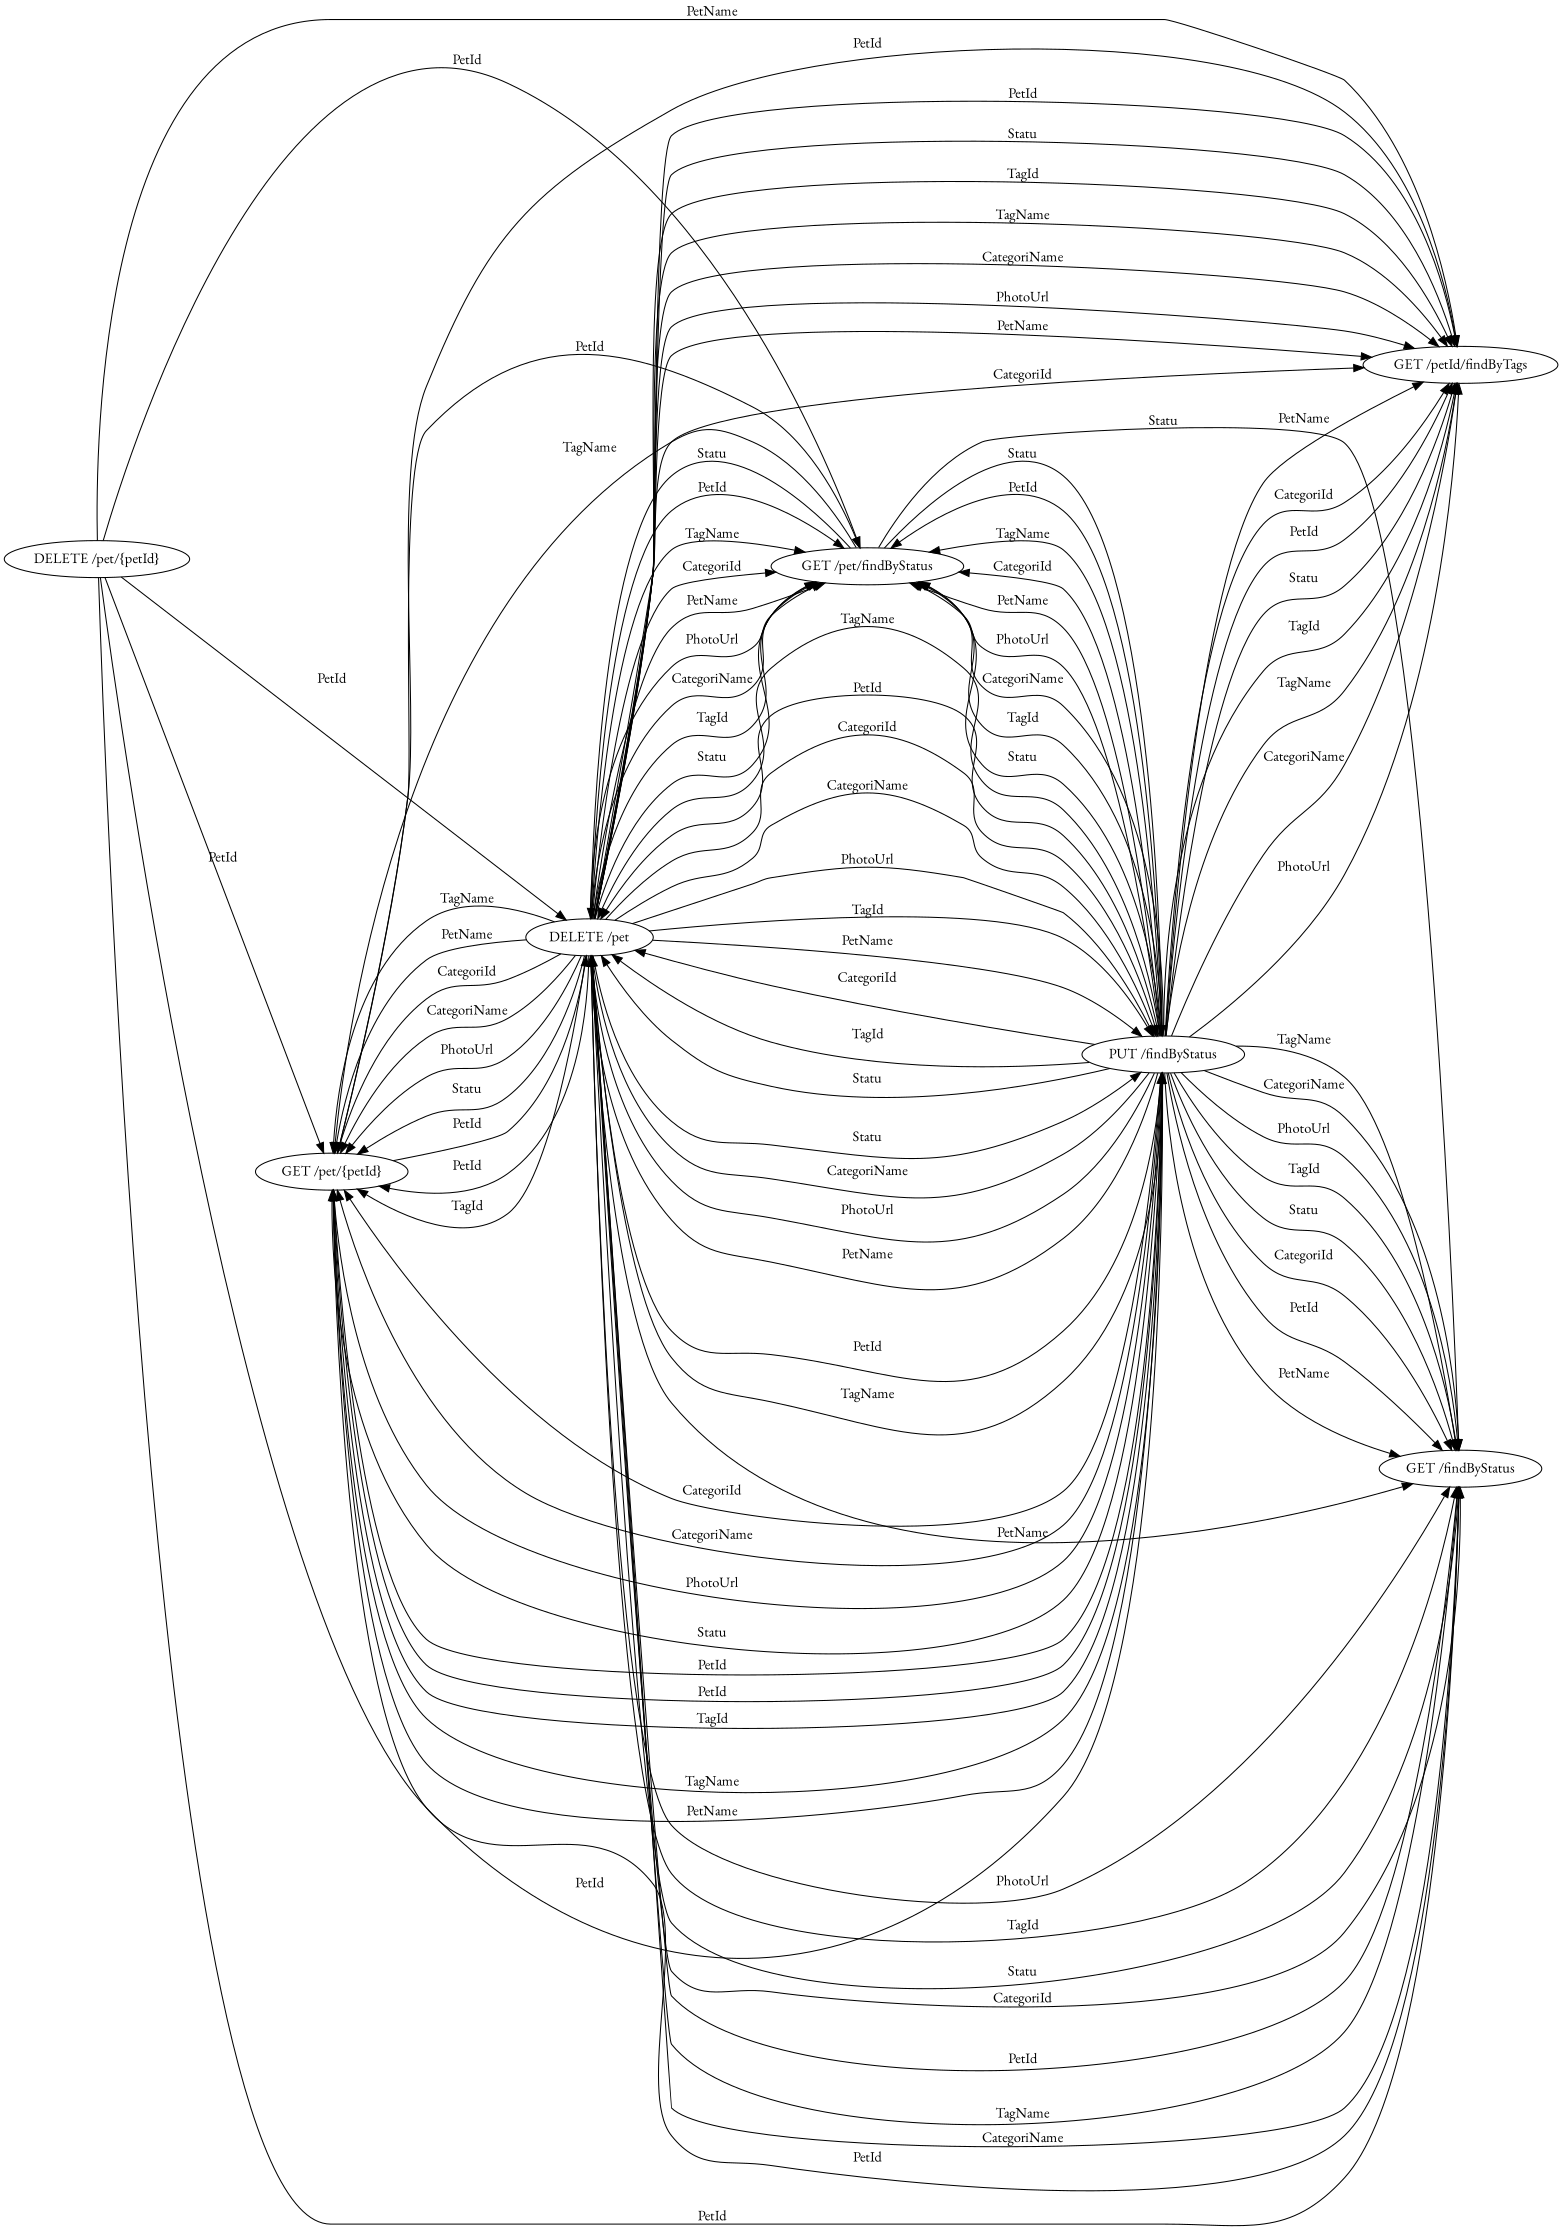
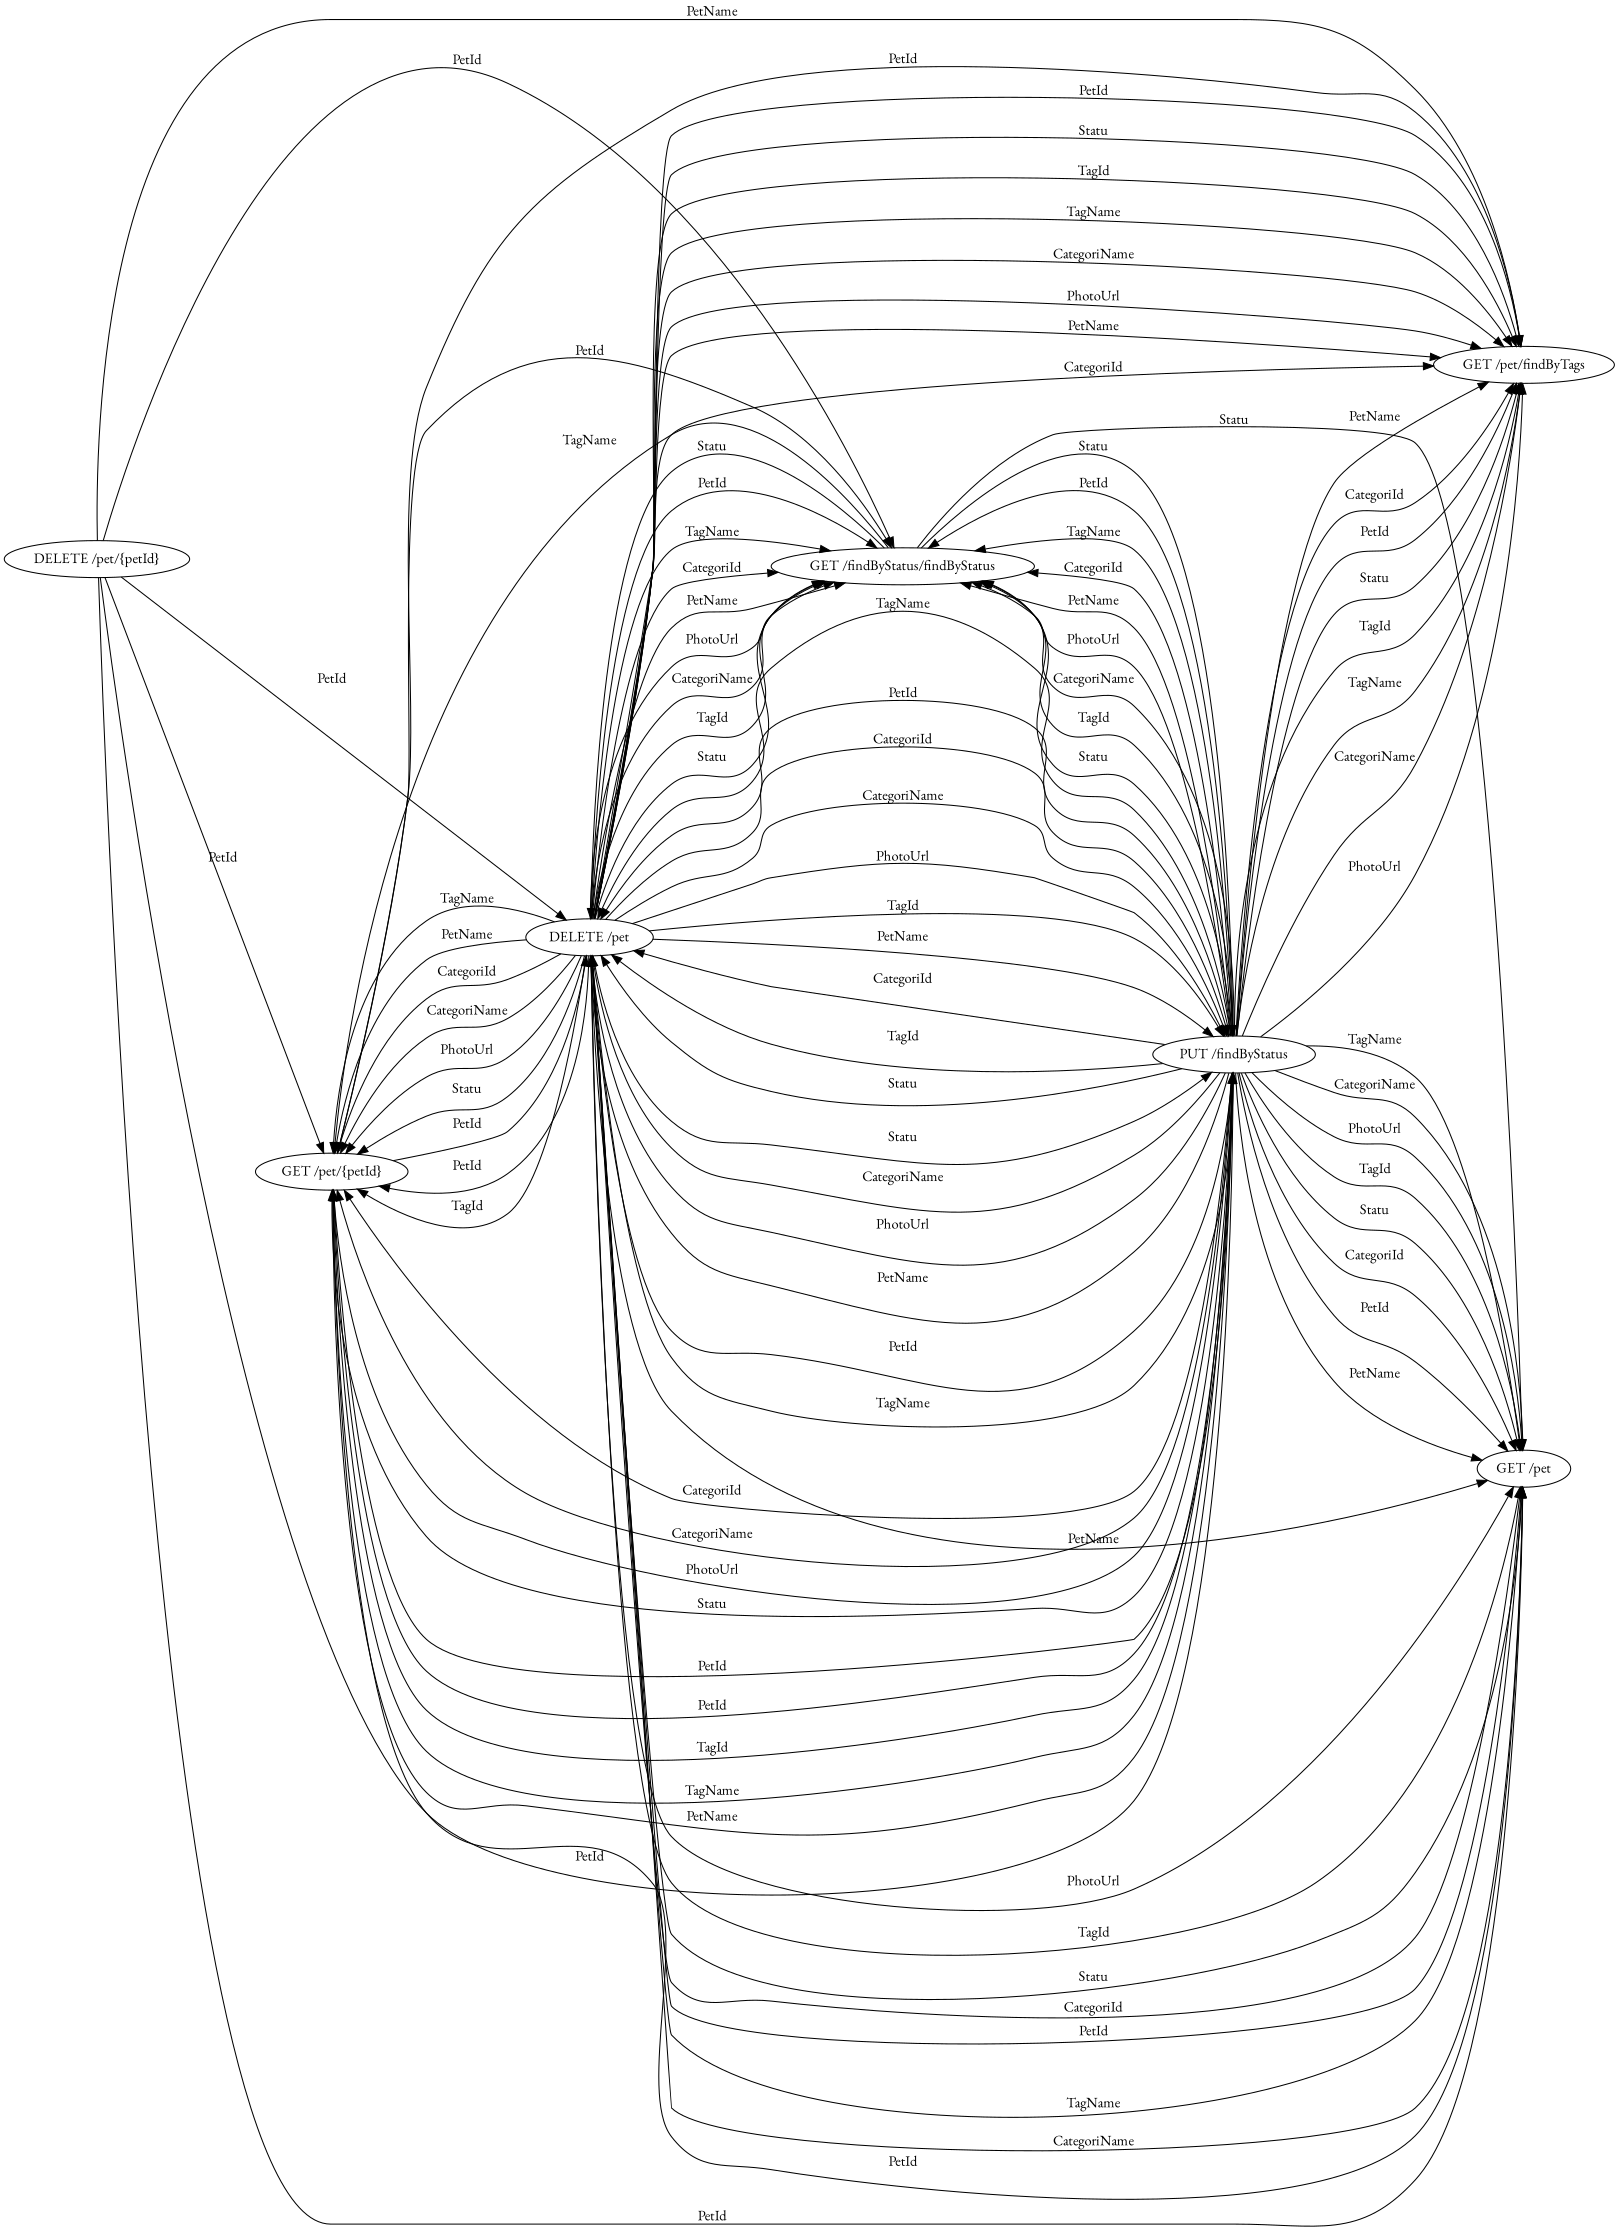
  digraph {
    fontname="EB Garamond"
    rankdir=LR
    node [fontname="EB Garamond"]
    edge [fontname="EB Garamond"]
    n1 [label="GET /pet/{petId}"]
    n2 [label="DELETE /pet"]
    n3 [label="PUT /findByStatus"]
-   n4 [label="GET /petId/findByTags"]
-   n5 [label="GET /findByStatus"]
-   n6 [label="GET /pet/findByStatus"]
+   n4 [label="GET /pet/findByTags"]
+   n5 [label="GET /pet"]
+   n6 [label="GET /findByStatus/findByStatus"]
    n7 [label="DELETE /pet/{petId}"]
    n1 -> n2 [label=PetId]
    n1 -> n3 [label=PetId]
    n1 -> n4 [label=PetId]
    n1 -> n5 [label=PetId]
    n1 -> n6 [label=PetId]
    n2 -> n1 [label=PetId]
    n2 -> n1 [label=TagId]
    n2 -> n1 [label=TagName]
    n2 -> n1 [label=PetName]
    n2 -> n1 [label=CategoriId]
    n2 -> n1 [label=CategoriName]
    n2 -> n1 [label=PhotoUrl]
    n2 -> n1 [label=Statu]
    n2 -> n3 [label=Statu]
    n2 -> n3 [label=CategoriId]
    n2 -> n3 [label=CategoriName]
    n2 -> n3 [label=PhotoUrl]
    n2 -> n3 [label=TagId]
    n2 -> n3 [label=PetName]
    n2 -> n3 [label=PetId]
    n2 -> n3 [label=TagName]
    n2 -> n4 [label=PetId]
    n2 -> n4 [label=Statu]
    n2 -> n4 [label=TagId]
    n2 -> n4 [label=TagName]
    n2 -> n4 [label=CategoriName]
    n2 -> n4 [label=PhotoUrl]
    n2 -> n4 [label=PetName]
    n2 -> n4 [label=CategoriId]
    n2 -> n5 [label=CategoriName]
    n2 -> n5 [label=PhotoUrl]
    n2 -> n5 [label=TagId]
    n2 -> n5 [label=Statu]
    n2 -> n5 [label=CategoriId]
    n2 -> n5 [label=PetId]
    n2 -> n5 [label=PetName]
    n2 -> n5 [label=TagName]
    n2 -> n6 [label=PetId]
    n2 -> n6 [label=TagName]
    n2 -> n6 [label=CategoriId]
    n2 -> n6 [label=PetName]
    n2 -> n6 [label=PhotoUrl]
    n2 -> n6 [label=CategoriName]
    n2 -> n6 [label=TagId]
    n2 -> n6 [label=Statu]
    n3 -> n1 [label=PetId]
    n3 -> n1 [label=TagId]
    n3 -> n1 [label=TagName]
    n3 -> n1 [label=PetName]
    n3 -> n1 [label=CategoriId]
    n3 -> n1 [label=CategoriName]
    n3 -> n1 [label=PhotoUrl]
    n3 -> n1 [label=Statu]
    n3 -> n2 [label=TagName]
    n3 -> n2 [label=PetId]
    n3 -> n2 [label=CategoriName]
    n3 -> n2 [label=PhotoUrl]
    n3 -> n2 [label=PetName]
    n3 -> n2 [label=CategoriId]
    n3 -> n2 [label=TagId]
    n3 -> n2 [label=Statu]
    n3 -> n4 [label=PetId]
    n3 -> n4 [label=Statu]
    n3 -> n4 [label=TagId]
    n3 -> n4 [label=TagName]
    n3 -> n4 [label=CategoriName]
    n3 -> n4 [label=PhotoUrl]
    n3 -> n4 [label=PetName]
    n3 -> n4 [label=CategoriId]
    n3 -> n5 [label=CategoriName]
    n3 -> n5 [label=PhotoUrl]
    n3 -> n5 [label=TagId]
    n3 -> n5 [label=Statu]
    n3 -> n5 [label=CategoriId]
    n3 -> n5 [label=PetId]
    n3 -> n5 [label=PetName]
    n3 -> n5 [label=TagName]
    n3 -> n6 [label=PetId]
    n3 -> n6 [label=TagName]
    n3 -> n6 [label=CategoriId]
    n3 -> n6 [label=PetName]
    n3 -> n6 [label=PhotoUrl]
    n3 -> n6 [label=CategoriName]
    n3 -> n6 [label=TagId]
    n3 -> n6 [label=Statu]
    n6 -> n1 [label=TagName]
    n6 -> n2 [label=Statu]
    n6 -> n3 [label=Statu]
    n6 -> n5 [label=Statu]
    n7 -> n1 [label=PetId]
    n7 -> n2 [label=PetId]
    n7 -> n3 [label=PetId]
    n7 -> n4 [label=PetName]
    n7 -> n5 [label=PetId]
    n7 -> n6 [label=PetId]
  }
